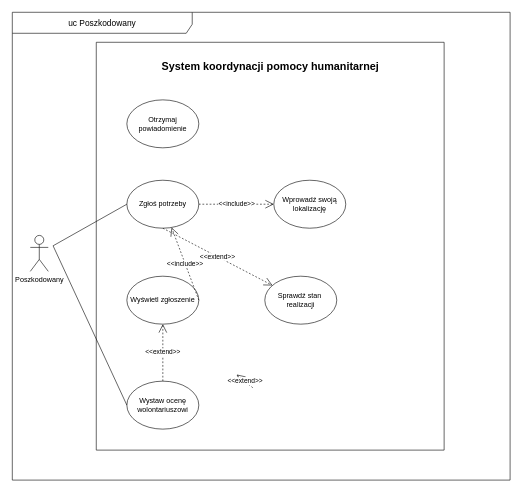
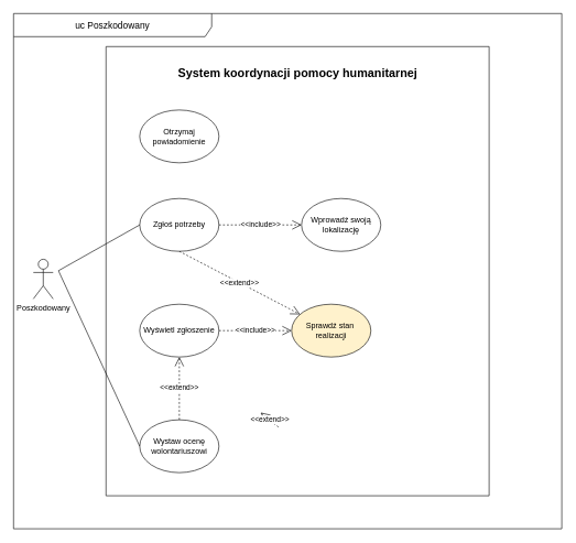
  <mxCell id="0" />
  <mxCell id="1" parent="0" />
  <mxCell id="2" value="&lt;font style=&quot;font-size: 14px;&quot;&gt;uc Poszkodowany&lt;/font&gt;" style="shape=umlFrame;whiteSpace=wrap;html=1;pointerEvents=0;recursiveResize=0;container=1;collapsible=0;width=300;height=35;" parent="1" vertex="1"><mxGeometry x="20" y="20" width="830" height="780" as="geometry" /></mxCell>
  <mxCell id="3" value="Poszkodowany&lt;div&gt;&lt;br&gt;&lt;/div&gt;" style="shape=umlActor;verticalLabelPosition=bottom;verticalAlign=top;html=1;outlineConnect=0;perimeterSpacing=8;" parent="1" vertex="1"><mxGeometry x="50" y="392" width="30" height="60" as="geometry" /></mxCell>
  <mxCell id="4" value="" style="swimlane;startSize=0;" parent="1" vertex="1"><mxGeometry x="160" y="70" width="580" height="680" as="geometry"><mxRectangle x="180" y="54" width="50" height="40" as="alternateBounds" /></mxGeometry></mxCell>
  <mxCell id="5" value="Zgłoś potrzeby" style="ellipse;whiteSpace=wrap;html=1;" parent="4" vertex="1"><mxGeometry x="51" y="230" width="120" height="80" as="geometry" /></mxCell>
  <mxCell id="6" value="Wyświetl zgłoszenie" style="ellipse;whiteSpace=wrap;html=1;" parent="4" vertex="1"><mxGeometry x="51" y="390" width="120" height="80" as="geometry" /></mxCell>
  <mxCell id="7" value="Otrzymaj powiadomienie" style="ellipse;whiteSpace=wrap;html=1;" parent="4" vertex="1"><mxGeometry x="51" y="96" width="120" height="80" as="geometry" /></mxCell>
  <mxCell id="8" value="&lt;span style=&quot;text-align: left;&quot;&gt;Wystaw ocenę wolontariuszowi&lt;/span&gt;" style="ellipse;whiteSpace=wrap;html=1;" parent="4" vertex="1"><mxGeometry x="51" y="565" width="120" height="80" as="geometry" /></mxCell>
  <mxCell id="9" value="&amp;lt;&amp;lt;extend&amp;gt;&amp;gt;" style="endArrow=open;endSize=12;dashed=1;html=1;rounded=0;entryX=0.5;entryY=1;entryDx=0;entryDy=0;exitX=0.5;exitY=0;exitDx=0;exitDy=0;" parent="4" source="8" target="6" edge="1"><mxGeometry width="160" relative="1" as="geometry"><mxPoint x="110" y="516.0" as="sourcePoint" /><mxPoint x="180" y="260" as="targetPoint" /></mxGeometry></mxCell>
  <mxCell id="10" value="Wprowadź swoją lokalizację" style="ellipse;whiteSpace=wrap;html=1;" parent="4" vertex="1"><mxGeometry x="296" y="230" width="120" height="80" as="geometry" /></mxCell>
  <mxCell id="11" value="&amp;lt;&amp;lt;include&amp;gt;&amp;gt;" style="endArrow=open;endSize=12;dashed=1;html=1;rounded=0;entryX=0;entryY=0.5;entryDx=0;entryDy=0;exitX=1;exitY=0.5;exitDx=0;exitDy=0;" parent="4" source="5" target="10" edge="1"><mxGeometry width="160" relative="1" as="geometry"><mxPoint x="120" y="130" as="sourcePoint" /><mxPoint x="120" y="220" as="targetPoint" /></mxGeometry></mxCell>
  <mxCell id="12" value="&amp;lt;&amp;lt;extend&amp;gt;&amp;gt;" style="endArrow=open;endSize=12;dashed=1;html=1;rounded=0;exitX=0.5;exitY=1;exitDx=0;exitDy=0;" parent="4" source="5" target="16" edge="1"><mxGeometry width="160" relative="1" as="geometry"><mxPoint x="120" y="546" as="sourcePoint" /><mxPoint x="120" y="476" as="targetPoint" /></mxGeometry></mxCell>
- <mxCell id="13" value="&amp;lt;&amp;lt;include&amp;gt;&amp;gt;" style="endArrow=open;endSize=12;dashed=1;html=1;rounded=0;exitX=1;exitY=0.5;exitDx=0;exitDy=0;" parent="4" source="6" target="5" edge="1"><mxGeometry width="160" relative="1" as="geometry"><mxPoint x="196" y="440" as="sourcePoint" /><mxPoint x="296.0" y="438.0" as="targetPoint" /></mxGeometry></mxCell>
+ <mxCell id="13" value="&amp;lt;&amp;lt;include&amp;gt;&amp;gt;" style="endArrow=open;endSize=12;dashed=1;html=1;rounded=0;exitX=1;exitY=0.5;exitDx=0;exitDy=0;entryX=0;entryY=0.5;entryDx=0;entryDy=0;" parent="4" source="6" target="16" edge="1"><mxGeometry width="160" relative="1" as="geometry"><mxPoint x="196" y="440" as="sourcePoint" /><mxPoint x="296.0" y="438.0" as="targetPoint" /></mxGeometry></mxCell>
  <mxCell id="14" value="&amp;lt;&amp;lt;extend&amp;gt;&amp;gt;" style="endArrow=open;endSize=12;dashed=1;html=1;rounded=0;exitX=0;exitY=0;exitDx=0;exitDy=0;entryX=0.5;entryY=1;entryDx=0;entryDy=0;" parent="4" edge="1"><mxGeometry width="160" relative="1" as="geometry"><mxPoint x="261" y="576" as="sourcePoint" /><mxPoint x="234" y="554" as="targetPoint" /></mxGeometry></mxCell>
  <mxCell id="15" value="&lt;b&gt;&lt;font style=&quot;font-size: 18px;&quot;&gt;System koordynacji pomocy humanitarnej&lt;/font&gt;&lt;/b&gt;" style="text;html=1;align=center;verticalAlign=middle;resizable=0;points=[];autosize=1;strokeColor=none;fillColor=none;" parent="4" vertex="1"><mxGeometry x="95" y="20" width="390" height="40" as="geometry" /></mxCell>
- <mxCell id="16" value="Sprawdź stan&amp;nbsp;&lt;div&gt;realizacji&lt;/div&gt;" style="ellipse;whiteSpace=wrap;html=1;" parent="4" vertex="1"><mxGeometry x="281" y="390" width="120" height="80" as="geometry" /></mxCell>
+ <mxCell id="16" value="Sprawdź stan&amp;nbsp;&lt;div&gt;realizacji&lt;/div&gt;" style="ellipse;whiteSpace=wrap;html=1;fillColor=#fff2cc;" parent="4" vertex="1"><mxGeometry x="281" y="390" width="120" height="80" as="geometry" /></mxCell>
  <mxCell id="17" value="" style="endArrow=none;html=1;rounded=0;entryX=0;entryY=0.5;entryDx=0;entryDy=0;exitX=1;exitY=0.333;exitDx=0;exitDy=0;exitPerimeter=0;" parent="1" source="3" target="5" edge="1"><mxGeometry width="50" height="50" relative="1" as="geometry"><mxPoint x="280" y="470" as="sourcePoint" /><mxPoint x="330" y="420" as="targetPoint" /></mxGeometry></mxCell>
  <mxCell id="18" value="" style="endArrow=none;html=1;rounded=0;exitX=1;exitY=0.333;exitDx=0;exitDy=0;exitPerimeter=0;entryX=0;entryY=0.5;entryDx=0;entryDy=0;" parent="1" source="3" target="8" edge="1"><mxGeometry width="50" height="50" relative="1" as="geometry"><mxPoint x="80" y="410" as="sourcePoint" /><mxPoint x="90" y="720" as="targetPoint" /></mxGeometry></mxCell>
